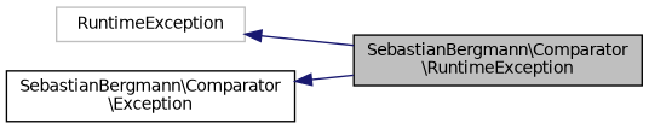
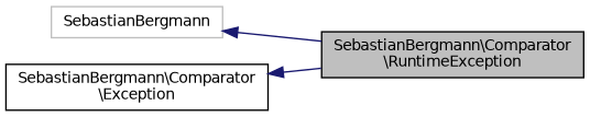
  digraph {
    rankdir=LR
    node [color=black fillcolor=white fontname=Helvetica fontsize=10 shape=record style=filled]
    edge [color=midnightblue dir=back fontname=Helvetica fontsize=10 labelfontname=Helvetica labelfontsize=10 style=solid]
    n1 [fillcolor=grey75 fontcolor=black height=0.2 label="SebastianBergmann\\Comparator\l\\RuntimeException" width=0.4]
-   n2 [color=grey75 height=0.2 label=RuntimeException width=0.4]
+   n2 [color=grey75 height=0.2 label=SebastianBergmann width=0.4]
    n3 [height=0.2 label="SebastianBergmann\\Comparator\l\\Exception" width=0.4]
    n2 -> n1
    n3 -> n1
  }
